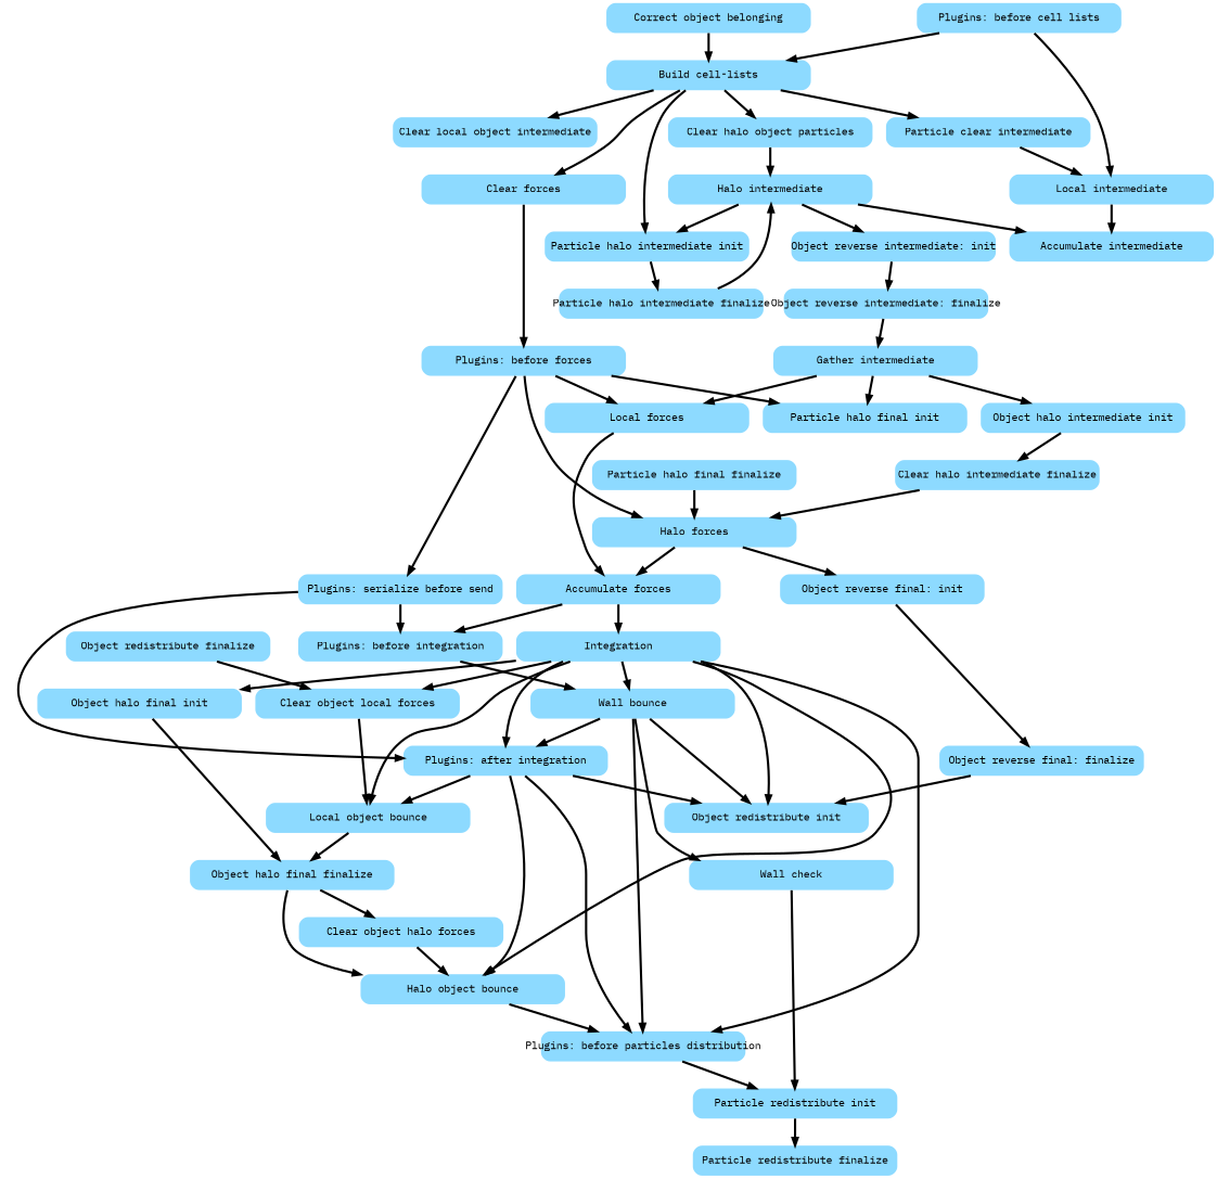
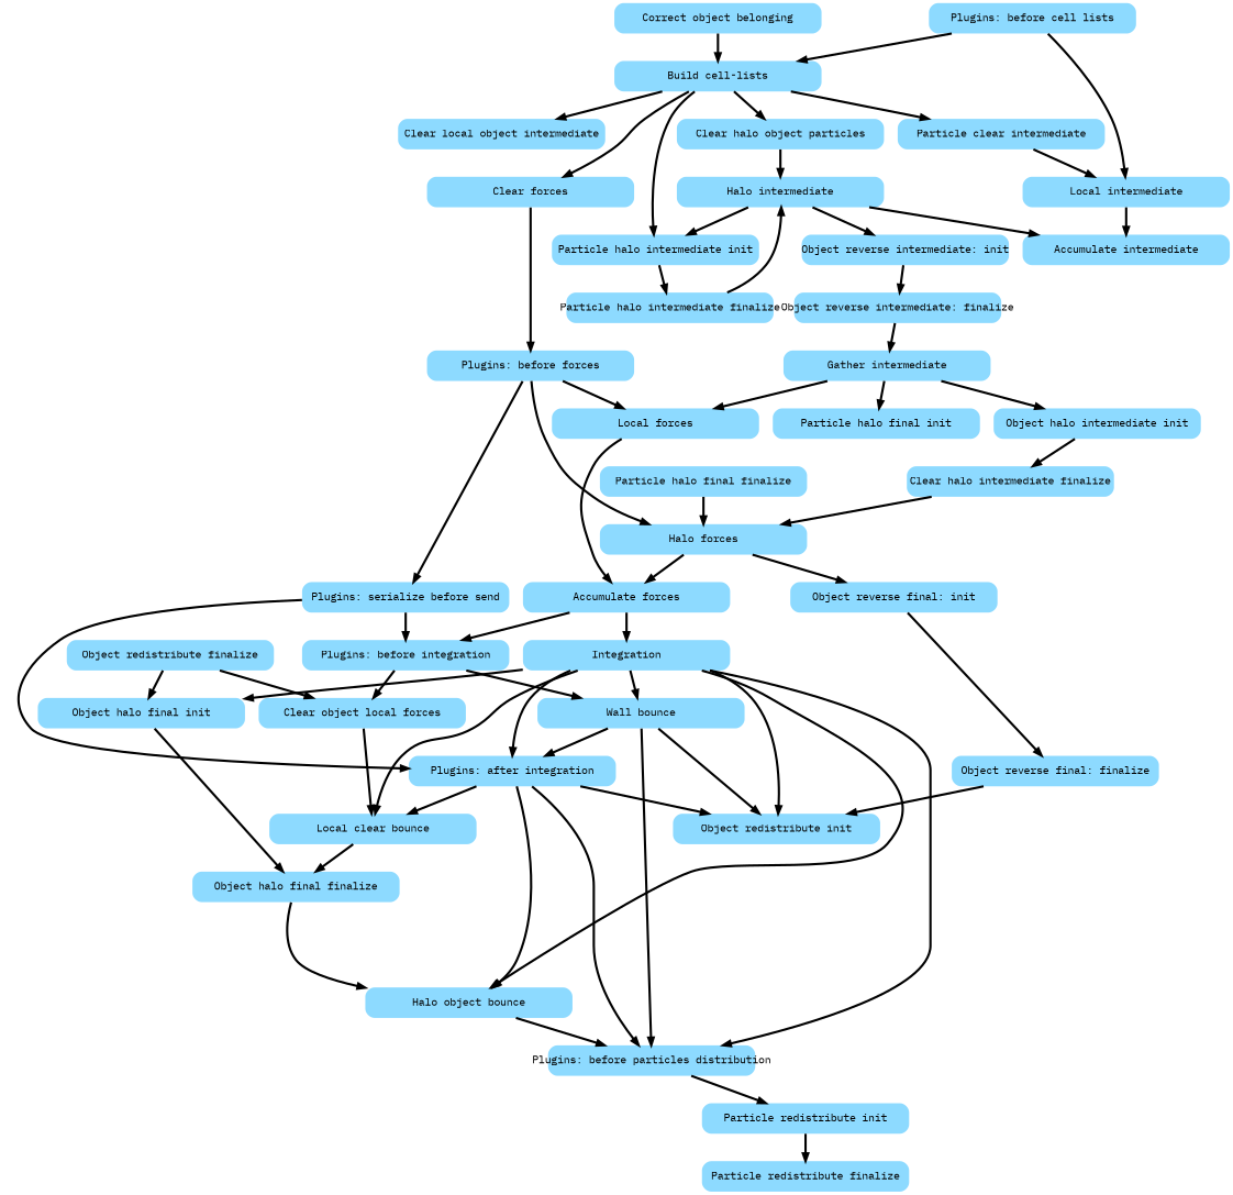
  digraph {
    bgcolor="#FFFFFFFF"
    fontname="IBM Plex Mono"
    splines=true
    node [color="#FFFFFFFF" fillcolor="#8DDAFFFF" fixedsize=true fontcolor="#000000FF" fontname="IBM Plex Mono" fontsize=14 labelloc=c penwidth=0.000000 shape=rectangle style="solid,rounded,filled"]
    edge [arrowhead=normal arrowtail=none color="#000000FF" dir=both fontcolor="#000000FF" fontname="IBM Plex Mono" fontsize=10 penwidth=3.000000 style=solid]
    n1 [height=0.555556 label="Plugins: before particles distribution" width=3.777778]
    n2 [height=0.555556 label="Particle redistribute init" width=3.777778]
    n3 [height=0.555556 label="Particle redistribute finalize" width=3.777778]
    n4 [height=0.555556 label="Plugins: after integration" width=3.777778]
    n5 [height=0.555556 label="Object redistribute init" width=3.777778]
    n6 [height=0.555556 label="Halo object bounce" width=3.777778]
-   n7 [height=0.555556 label="Local object bounce" width=3.777778]
+   n7 [height=0.555556 label="Local clear bounce" width=3.777778]
    n8 [height=0.555556 label="Object halo final finalize" width=3.777778]
    n9 [height=0.555556 label="Plugins: before integration" width=3.777778]
    n10 [height=0.555556 label="Wall bounce" width=3.777778]
    n11 [height=0.555556 label=Integration width=3.777778]
    n12 [height=0.555556 label="Clear object local forces" width=3.777778]
    n13 [height=0.555556 label="Object halo final init" width=3.777778]
    n14 [height=0.555556 label="Plugins: serialize before send" width=3.777778]
    n15 [height=0.555556 label="Plugins: before forces" width=3.777778]
    n16 [height=0.555556 label="Halo forces" width=3.777778]
    n17 [height=0.555556 label="Local forces" width=3.777778]
    n18 [height=0.555556 label="Particle halo final init" width=3.777778]
    n19 [height=0.555556 label="Accumulate forces" width=3.777778]
    n20 [height=0.555556 label="Object reverse final: init" width=3.777778]
    n21 [height=0.555556 label="Plugins: before cell lists" width=3.777778]
    n22 [height=0.555556 label="Build cell-lists" width=3.777778]
    n23 [height=0.555556 label="Local intermediate" width=3.777778]
    n24 [height=0.555556 label="Clear halo object particles" width=3.777778]
    n25 [height=0.555556 label="Clear local object intermediate" width=3.777778]
    n26 [height=0.555556 label="Clear forces" width=3.777778]
    n27 [height=0.555556 label="Particle halo intermediate init" width=3.777778]
    n28 [height=0.555556 label="Particle clear intermediate" width=3.777778]
    n29 [height=0.555556 label="Object redistribute finalize" width=3.777778]
-   n30 [height=0.555556 label="Wall check" width=3.777778]
    n31 [height=0.555556 label="Correct object belonging" width=3.777778]
-   n32 [height=0.555556 label="Clear object halo forces" width=3.777778]
    n33 [height=0.555556 label="Halo intermediate" width=3.777778]
    n34 [height=0.555556 label="Object reverse intermediate: init" width=3.777778]
    n35 [height=0.555556 label="Accumulate intermediate" width=3.777778]
    n36 [height=0.555556 label="Object reverse final: finalize" width=3.777778]
    n37 [height=0.555556 label="Object reverse intermediate: finalize" width=3.777778]
    n38 [height=0.555556 label="Gather intermediate" width=3.777778]
    n39 [height=0.555556 label="Object halo intermediate init" width=3.777778]
    n40 [height=0.555556 label="Clear halo intermediate finalize" width=3.777778]
    n41 [height=0.555556 label="Particle halo final finalize" width=3.777778]
    n42 [height=0.555556 label="Particle halo intermediate finalize" width=3.777778]
    n1 -> n2
    n2 -> n3
    n4 -> n1
    n4 -> n5
    n4 -> n6
    n4 -> n7
    n6 -> n1
    n7 -> n8
    n8 -> n6
-   n8 -> n32
    n9 -> n10
    n10 -> n1
    n10 -> n4
    n10 -> n5
-   n10 -> n30
    n11 -> n1
    n11 -> n4
    n11 -> n5
    n11 -> n6
    n11 -> n7
    n11 -> n10
-   n11 -> n12
+   n9 -> n12
    n11 -> n13
    n12 -> n7
    n13 -> n8
    n14 -> n4
    n14 -> n9
    n15 -> n14
    n15 -> n16
    n15 -> n17
-   n15 -> n18
    n16 -> n19
    n16 -> n20
    n17 -> n19
    n19 -> n9
    n19 -> n11
    n20 -> n36
    n21 -> n22
    n21 -> n23
    n22 -> n24
    n22 -> n25
    n22 -> n26
    n22 -> n27
    n22 -> n28
    n23 -> n35
    n24 -> n33
    n26 -> n15
    n27 -> n42
    n28 -> n23
    n29 -> n12
-   n30 -> n2
+   n29 -> n13
    n31 -> n22
-   n32 -> n6
    n33 -> n27
    n33 -> n34
    n33 -> n35
    n34 -> n37
    n36 -> n5
    n37 -> n38
    n38 -> n17
    n38 -> n18
    n38 -> n39
    n39 -> n40
    n40 -> n16
    n41 -> n16
    n42 -> n33
  }
